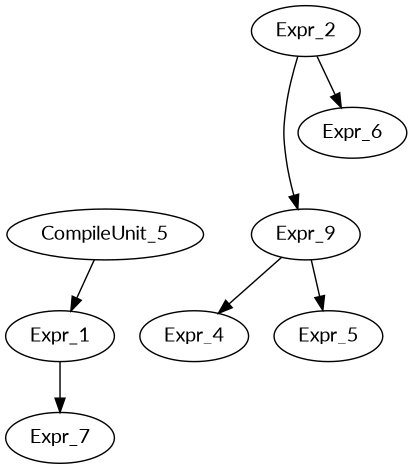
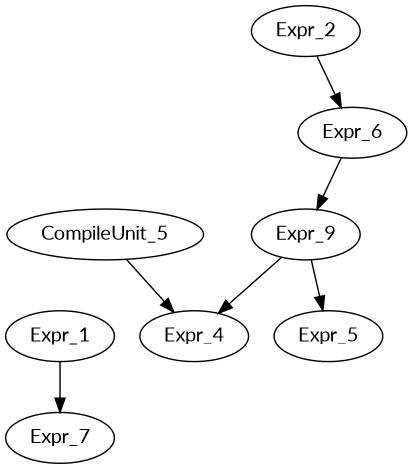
  digraph {
    fontname=Lato
    node [fontname=Lato]
    edge [fontname=Lato]
    n1 [label=CompileUnit_5]
    Expr_1
    Expr_7
    n4 [label=Expr_9]
    Expr_2
    Expr_6
    Expr_4
    Expr_5
-   n1 -> Expr_1
+   n1 -> Expr_4
    Expr_1 -> Expr_7
    n4 -> Expr_4
    n4 -> Expr_5
-   Expr_2 -> n4
+   Expr_6 -> n4
    Expr_2 -> Expr_6
  }
